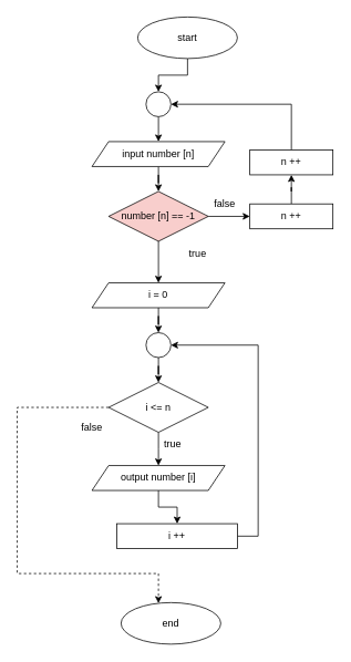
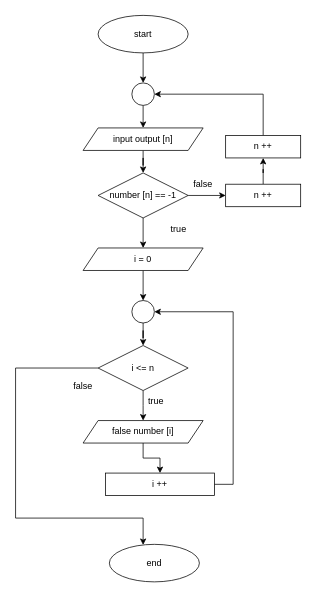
  <mxCell id="0" />
  <mxCell id="1" parent="0" />
  <mxCell id="2" value="" style="edgeStyle=orthogonalEdgeStyle;rounded=0;orthogonalLoop=1;jettySize=auto;html=1;" edge="1" parent="1" source="3" target="5"><mxGeometry relative="1" as="geometry" /></mxCell>
- <mxCell id="3" value="start" style="ellipse;whiteSpace=wrap;html=1;" vertex="1" parent="1"><mxGeometry x="165" y="20" width="120" height="50" as="geometry" /></mxCell>
+ <mxCell id="3" value="start" style="ellipse;whiteSpace=wrap;html=1;" vertex="1" parent="1"><mxGeometry x="130" y="20" width="120" height="50" as="geometry" /></mxCell>
  <mxCell id="4" value="" style="edgeStyle=orthogonalEdgeStyle;rounded=0;orthogonalLoop=1;jettySize=auto;html=1;" edge="1" parent="1" source="5"><mxGeometry relative="1" as="geometry"><mxPoint x="190" y="170" as="targetPoint" /></mxGeometry></mxCell>
  <mxCell id="5" value="" style="ellipse;whiteSpace=wrap;html=1;aspect=fixed;" vertex="1" parent="1"><mxGeometry x="175" y="110" width="30" height="30" as="geometry" /></mxCell>
  <mxCell id="6" value="" style="edgeStyle=orthogonalEdgeStyle;rounded=0;orthogonalLoop=1;jettySize=auto;html=1;" edge="1" parent="1" source="7" target="10"><mxGeometry relative="1" as="geometry" /></mxCell>
- <mxCell id="7" value="input number [n]" style="shape=parallelogram;perimeter=parallelogramPerimeter;whiteSpace=wrap;html=1;fixedSize=1;" vertex="1" parent="1"><mxGeometry x="110" y="170" width="160" height="30" as="geometry" /></mxCell>
+ <mxCell id="7" value="input output [n]" style="shape=parallelogram;perimeter=parallelogramPerimeter;whiteSpace=wrap;html=1;fixedSize=1;" vertex="1" parent="1"><mxGeometry x="110" y="170" width="160" height="30" as="geometry" /></mxCell>
  <mxCell id="8" value="" style="edgeStyle=orthogonalEdgeStyle;rounded=0;orthogonalLoop=1;jettySize=auto;html=1;" edge="1" parent="1" source="10" target="12"><mxGeometry relative="1" as="geometry" /></mxCell>
  <mxCell id="9" style="edgeStyle=orthogonalEdgeStyle;rounded=0;orthogonalLoop=1;jettySize=auto;html=1;exitX=0.5;exitY=1;exitDx=0;exitDy=0;entryX=0.5;entryY=0;entryDx=0;entryDy=0;" edge="1" parent="1" source="10" target="23"><mxGeometry relative="1" as="geometry" /></mxCell>
- <mxCell id="10" value="number [n] == -1" style="rhombus;whiteSpace=wrap;html=1;fillColor=#f8cecc;" vertex="1" parent="1"><mxGeometry x="130" y="230" width="120" height="60" as="geometry" /></mxCell>
+ <mxCell id="10" value="number [n] == -1" style="rhombus;whiteSpace=wrap;html=1;" vertex="1" parent="1"><mxGeometry x="130" y="230" width="120" height="60" as="geometry" /></mxCell>
  <mxCell id="11" value="" style="edgeStyle=orthogonalEdgeStyle;rounded=0;orthogonalLoop=1;jettySize=auto;html=1;" edge="1" parent="1" source="12" target="16"><mxGeometry relative="1" as="geometry" /></mxCell>
  <mxCell id="12" value="n ++" style="rounded=0;whiteSpace=wrap;html=1;" vertex="1" parent="1"><mxGeometry x="300" y="245" width="100" height="30" as="geometry" /></mxCell>
  <mxCell id="13" value="true" style="text;html=1;align=center;verticalAlign=middle;whiteSpace=wrap;rounded=0;" vertex="1" parent="1"><mxGeometry x="205" y="290" width="65" height="30" as="geometry" /></mxCell>
  <mxCell id="14" value="false" style="text;html=1;align=center;verticalAlign=middle;whiteSpace=wrap;rounded=0;" vertex="1" parent="1"><mxGeometry x="240" y="230" width="60" height="30" as="geometry" /></mxCell>
  <mxCell id="15" style="edgeStyle=orthogonalEdgeStyle;rounded=0;orthogonalLoop=1;jettySize=auto;html=1;exitX=0.5;exitY=0;exitDx=0;exitDy=0;entryX=1;entryY=0.5;entryDx=0;entryDy=0;" edge="1" parent="1" source="16" target="5"><mxGeometry relative="1" as="geometry" /></mxCell>
  <mxCell id="16" value="n ++" style="rounded=0;whiteSpace=wrap;html=1;" vertex="1" parent="1"><mxGeometry x="300" y="180" width="100" height="30" as="geometry" /></mxCell>
  <mxCell id="17" value="" style="edgeStyle=orthogonalEdgeStyle;rounded=0;orthogonalLoop=1;jettySize=auto;html=1;" edge="1" parent="1" source="19"><mxGeometry relative="1" as="geometry"><mxPoint x="190" y="560" as="targetPoint" /></mxGeometry></mxCell>
- <mxCell id="18" style="edgeStyle=orthogonalEdgeStyle;rounded=0;orthogonalLoop=1;jettySize=auto;html=1;exitX=0;exitY=0.5;exitDx=0;exitDy=0;dashed=1;" edge="1" parent="1" source="19" target="29"><mxGeometry relative="1" as="geometry"><Array as="points"><mxPoint x="20" y="490" /><mxPoint x="20" y="690" /><mxPoint x="190" y="690" /></Array></mxGeometry></mxCell>
+ <mxCell id="18" style="edgeStyle=orthogonalEdgeStyle;rounded=0;orthogonalLoop=1;jettySize=auto;html=1;exitX=0;exitY=0.5;exitDx=0;exitDy=0;" edge="1" parent="1" source="19" target="29"><mxGeometry relative="1" as="geometry"><Array as="points"><mxPoint x="20" y="490" /><mxPoint x="20" y="690" /><mxPoint x="190" y="690" /></Array></mxGeometry></mxCell>
  <mxCell id="19" value="i &amp;lt;= n" style="rhombus;whiteSpace=wrap;html=1;" vertex="1" parent="1"><mxGeometry x="130" y="460" width="120" height="60" as="geometry" /></mxCell>
  <mxCell id="20" value="" style="edgeStyle=orthogonalEdgeStyle;rounded=0;orthogonalLoop=1;jettySize=auto;html=1;" edge="1" parent="1" source="21" target="19"><mxGeometry relative="1" as="geometry" /></mxCell>
  <mxCell id="21" value="" style="ellipse;whiteSpace=wrap;html=1;aspect=fixed;" vertex="1" parent="1"><mxGeometry x="175" y="400" width="30" height="30" as="geometry" /></mxCell>
  <mxCell id="22" value="" style="edgeStyle=orthogonalEdgeStyle;rounded=0;orthogonalLoop=1;jettySize=auto;html=1;" edge="1" parent="1" source="23" target="21"><mxGeometry relative="1" as="geometry" /></mxCell>
- <mxCell id="23" value="i = 0" style="shape=parallelogram;perimeter=parallelogramPerimeter;whiteSpace=wrap;html=1;fixedSize=1;" vertex="1" parent="1"><mxGeometry x="110" y="340" width="160" height="30" as="geometry" /></mxCell>
+ <mxCell id="23" value="i = 0" style="shape=parallelogram;perimeter=parallelogramPerimeter;whiteSpace=wrap;html=1;fixedSize=1;" vertex="1" parent="1"><mxGeometry x="110" y="330" width="160" height="30" as="geometry" /></mxCell>
  <mxCell id="24" value="" style="edgeStyle=orthogonalEdgeStyle;rounded=0;orthogonalLoop=1;jettySize=auto;html=1;" edge="1" parent="1" source="25" target="27"><mxGeometry relative="1" as="geometry" /></mxCell>
- <mxCell id="25" value="output number [i]" style="shape=parallelogram;perimeter=parallelogramPerimeter;whiteSpace=wrap;html=1;fixedSize=1;" vertex="1" parent="1"><mxGeometry x="110" y="560" width="160" height="30" as="geometry" /></mxCell>
+ <mxCell id="25" value="false number [i]" style="shape=parallelogram;perimeter=parallelogramPerimeter;whiteSpace=wrap;html=1;fixedSize=1;" vertex="1" parent="1"><mxGeometry x="110" y="560" width="160" height="30" as="geometry" /></mxCell>
  <mxCell id="26" style="edgeStyle=orthogonalEdgeStyle;rounded=0;orthogonalLoop=1;jettySize=auto;html=1;exitX=1;exitY=0.5;exitDx=0;exitDy=0;entryX=1;entryY=0.5;entryDx=0;entryDy=0;" edge="1" parent="1" source="27" target="21"><mxGeometry relative="1" as="geometry"><Array as="points"><mxPoint x="310" y="645" /><mxPoint x="310" y="415" /></Array></mxGeometry></mxCell>
  <mxCell id="27" value="i ++" style="rounded=0;whiteSpace=wrap;html=1;" vertex="1" parent="1"><mxGeometry x="140" y="630" width="145" height="30" as="geometry" /></mxCell>
  <mxCell id="28" value="true" style="text;html=1;align=center;verticalAlign=middle;whiteSpace=wrap;rounded=0;" vertex="1" parent="1"><mxGeometry x="175" y="520" width="65" height="30" as="geometry" /></mxCell>
  <mxCell id="29" value="end" style="ellipse;whiteSpace=wrap;html=1;" vertex="1" parent="1"><mxGeometry x="145" y="725" width="120" height="50" as="geometry" /></mxCell>
  <mxCell id="30" value="false" style="text;html=1;align=center;verticalAlign=middle;whiteSpace=wrap;rounded=0;" vertex="1" parent="1"><mxGeometry x="80" y="500" width="60" height="30" as="geometry" /></mxCell>
